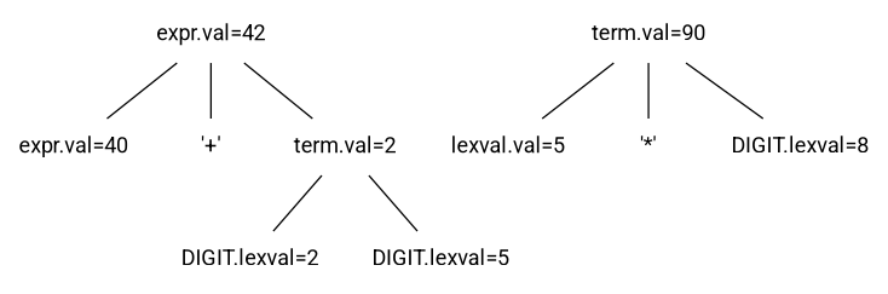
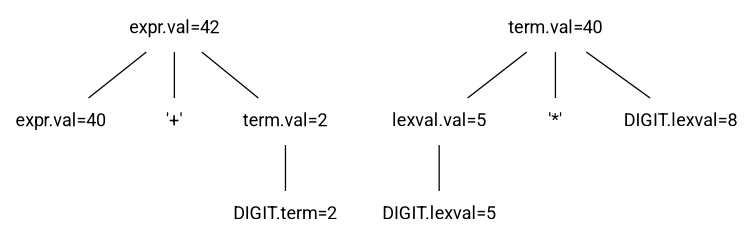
  digraph {
    fontname=Roboto
    node [color=brown fontname=Roboto shape=plaintext]
    edge [arrowhead=none fontname=Roboto]
    n1 [color=black label="expr.val=42"]
    n2 [label="expr.val=40"]
    n3 [label="'+'"]
    n4 [label="term.val=2"]
-   n5 [label="DIGIT.lexval=2"]
-   n6 [color=black label="term.val=90"]
+   n5 [label="DIGIT.term=2"]
+   n6 [color=black label="term.val=40"]
    n7 [color=darkorange label="lexval.val=5"]
    n8 [label="'*'"]
    n9 [color=black label="DIGIT.lexval=8"]
    n10 [color=black label="DIGIT.lexval=5"]
    n1 -> n2
    n1 -> n3
    n1 -> n4
    n4 -> n5
    n6 -> n7
    n6 -> n8
    n6 -> n9
-   n4 -> n10
+   n7 -> n10
  }
